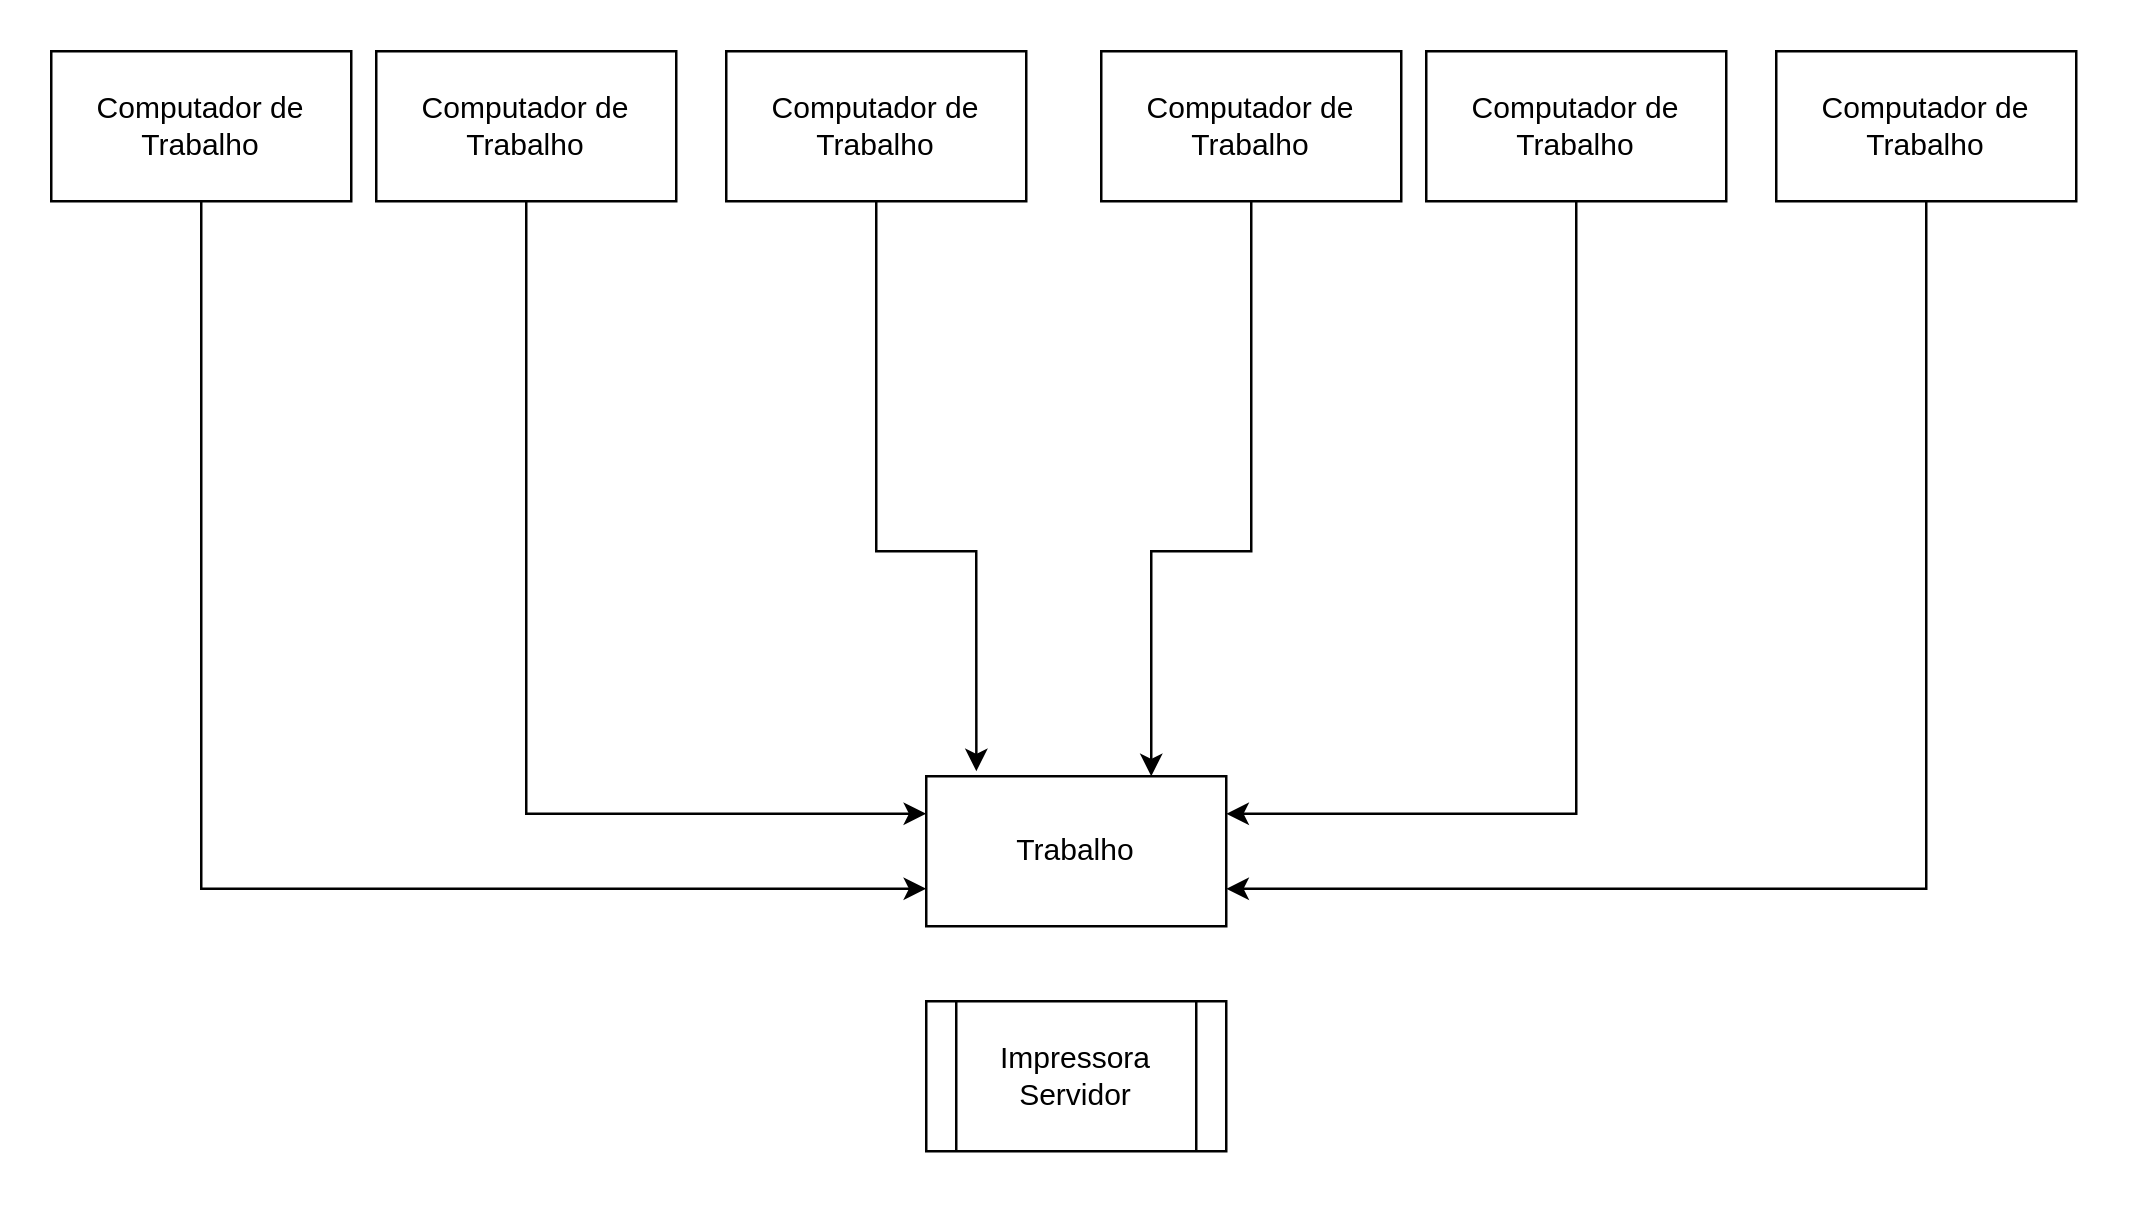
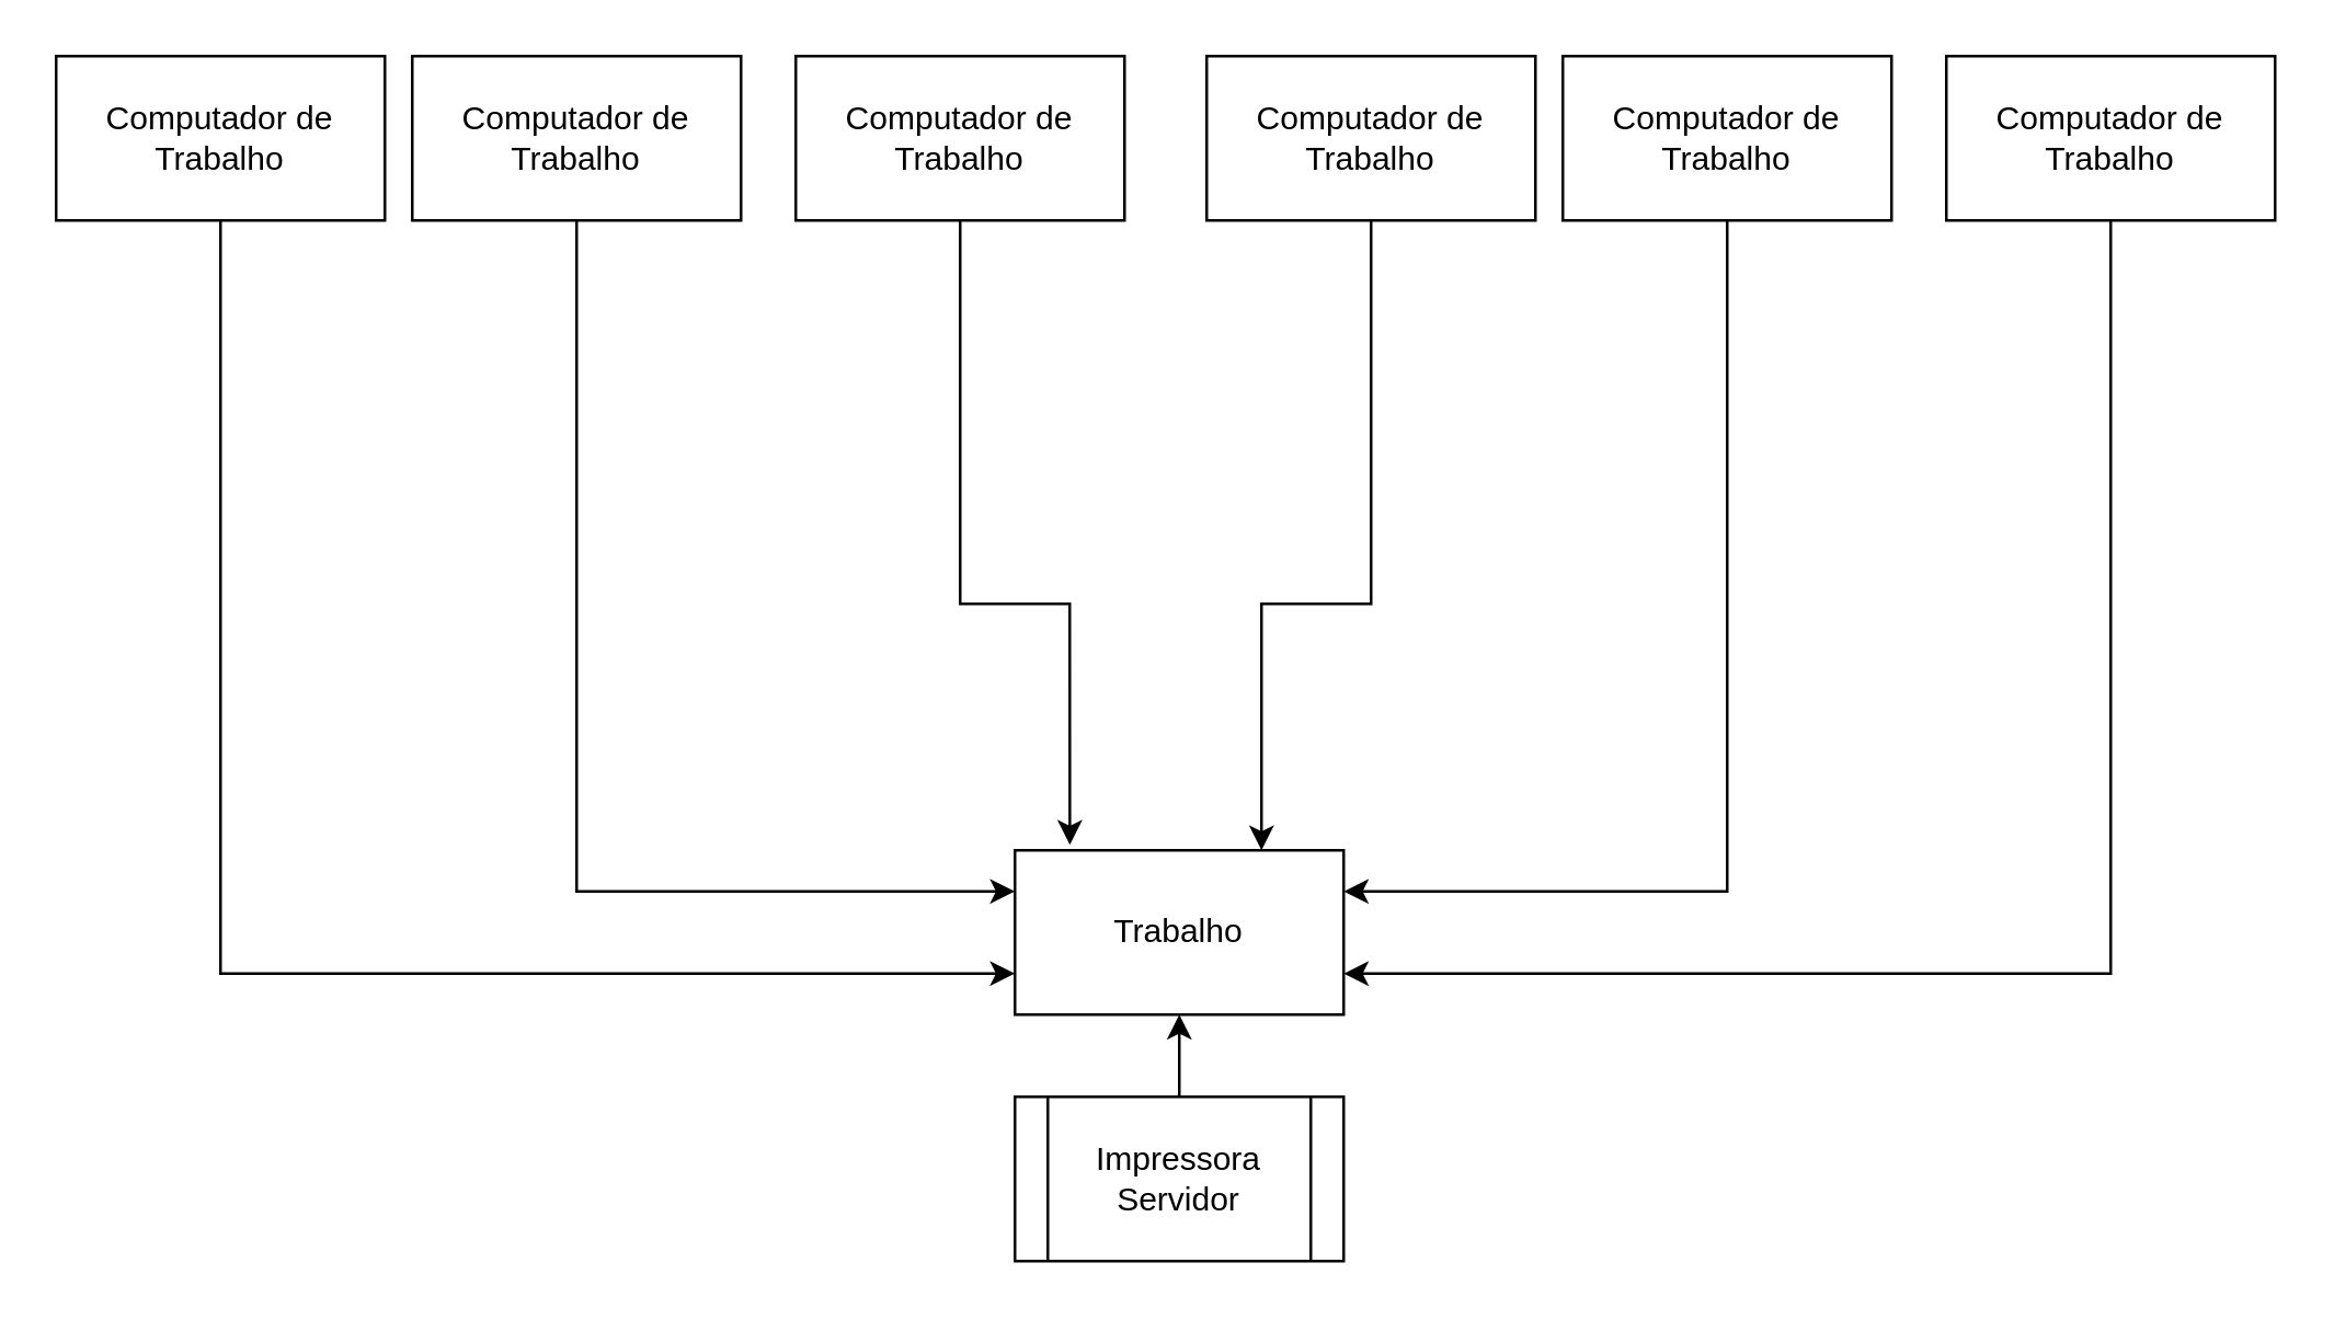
  <mxCell id="0" />
  <mxCell id="1" parent="0" />
  <mxCell id="2" style="edgeStyle=orthogonalEdgeStyle;rounded=0;orthogonalLoop=1;jettySize=auto;html=1;exitX=0.5;exitY=1;exitDx=0;exitDy=0;entryX=0;entryY=0.75;entryDx=0;entryDy=0;" edge="1" parent="1" source="3" target="14"><mxGeometry relative="1" as="geometry"><mxPoint x="80" y="230" as="targetPoint" /><Array as="points"><mxPoint x="80" y="355" /></Array></mxGeometry></mxCell>
  <mxCell id="3" value="Computador de Trabalho" style="rounded=0;whiteSpace=wrap;html=1;" vertex="1" parent="1"><mxGeometry x="20" y="20" width="120" height="60" as="geometry" /></mxCell>
  <mxCell id="4" style="edgeStyle=orthogonalEdgeStyle;rounded=0;orthogonalLoop=1;jettySize=auto;html=1;exitX=0.5;exitY=1;exitDx=0;exitDy=0;entryX=0;entryY=0.25;entryDx=0;entryDy=0;" edge="1" parent="1" source="5" target="14"><mxGeometry relative="1" as="geometry"><mxPoint x="350" y="333" as="targetPoint" /></mxGeometry></mxCell>
  <mxCell id="5" value="Computador de Trabalho" style="rounded=0;whiteSpace=wrap;html=1;" vertex="1" parent="1"><mxGeometry x="150" y="20" width="120" height="60" as="geometry" /></mxCell>
  <mxCell id="6" style="edgeStyle=orthogonalEdgeStyle;rounded=0;orthogonalLoop=1;jettySize=auto;html=1;exitX=0.5;exitY=1;exitDx=0;exitDy=0;entryX=0.167;entryY=-0.033;entryDx=0;entryDy=0;entryPerimeter=0;" edge="1" parent="1" source="7" target="14"><mxGeometry relative="1" as="geometry"><Array as="points"><mxPoint x="350" y="220" /><mxPoint x="390" y="220" /></Array></mxGeometry></mxCell>
  <mxCell id="7" value="Computador de Trabalho" style="rounded=0;whiteSpace=wrap;html=1;" vertex="1" parent="1"><mxGeometry x="290" y="20" width="120" height="60" as="geometry" /></mxCell>
  <mxCell id="8" style="edgeStyle=orthogonalEdgeStyle;rounded=0;orthogonalLoop=1;jettySize=auto;html=1;exitX=0.5;exitY=1;exitDx=0;exitDy=0;entryX=0.75;entryY=0;entryDx=0;entryDy=0;" edge="1" parent="1" source="9" target="14"><mxGeometry relative="1" as="geometry"><Array as="points"><mxPoint x="500" y="220" /><mxPoint x="460" y="220" /></Array></mxGeometry></mxCell>
  <mxCell id="9" value="Computador de Trabalho" style="rounded=0;whiteSpace=wrap;html=1;" vertex="1" parent="1"><mxGeometry x="440" y="20" width="120" height="60" as="geometry" /></mxCell>
  <mxCell id="10" style="edgeStyle=orthogonalEdgeStyle;rounded=0;orthogonalLoop=1;jettySize=auto;html=1;exitX=0.5;exitY=1;exitDx=0;exitDy=0;entryX=1;entryY=0.25;entryDx=0;entryDy=0;" edge="1" parent="1" source="11" target="14"><mxGeometry relative="1" as="geometry"><mxPoint x="500" y="340" as="targetPoint" /></mxGeometry></mxCell>
  <mxCell id="11" value="Computador de Trabalho" style="rounded=0;whiteSpace=wrap;html=1;" vertex="1" parent="1"><mxGeometry x="570" y="20" width="120" height="60" as="geometry" /></mxCell>
  <mxCell id="12" style="edgeStyle=orthogonalEdgeStyle;rounded=0;orthogonalLoop=1;jettySize=auto;html=1;exitX=0.5;exitY=1;exitDx=0;exitDy=0;entryX=1;entryY=0.75;entryDx=0;entryDy=0;" edge="1" parent="1" source="13" target="14"><mxGeometry relative="1" as="geometry"><mxPoint x="770" y="130" as="targetPoint" /></mxGeometry></mxCell>
  <mxCell id="13" value="Computador de Trabalho" style="rounded=0;whiteSpace=wrap;html=1;" vertex="1" parent="1"><mxGeometry x="710" y="20" width="120" height="60" as="geometry" /></mxCell>
  <mxCell id="14" value="Trabalho" style="rounded=0;whiteSpace=wrap;html=1;" vertex="1" parent="1"><mxGeometry x="370" y="310" width="120" height="60" as="geometry" /></mxCell>
+ <mxCell id="15" style="edgeStyle=orthogonalEdgeStyle;rounded=0;orthogonalLoop=1;jettySize=auto;html=1;exitX=0.5;exitY=0;exitDx=0;exitDy=0;entryX=0.5;entryY=1;entryDx=0;entryDy=0;" edge="1" parent="1" source="16" target="14"><mxGeometry relative="1" as="geometry" /></mxCell>
  <mxCell id="16" value="Impressora Servidor" style="shape=process;whiteSpace=wrap;html=1;backgroundOutline=1;" vertex="1" parent="1"><mxGeometry x="370" y="400" width="120" height="60" as="geometry" /></mxCell>
